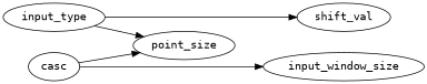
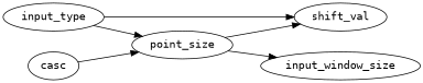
  digraph {
    fontname="DejaVu Sans Mono"
    rankdir=LR
    node [fontname="DejaVu Sans Mono"]
    edge [fontname="DejaVu Sans Mono"]
    n1 [label=input_type]
    point_size
    shift_val
    input_window_size
    n5 [label=casc]
    n1 -> point_size
    n1 -> shift_val
-   n5 -> input_window_size
+   point_size -> shift_val
+   point_size -> input_window_size
    n5 -> point_size
  }
